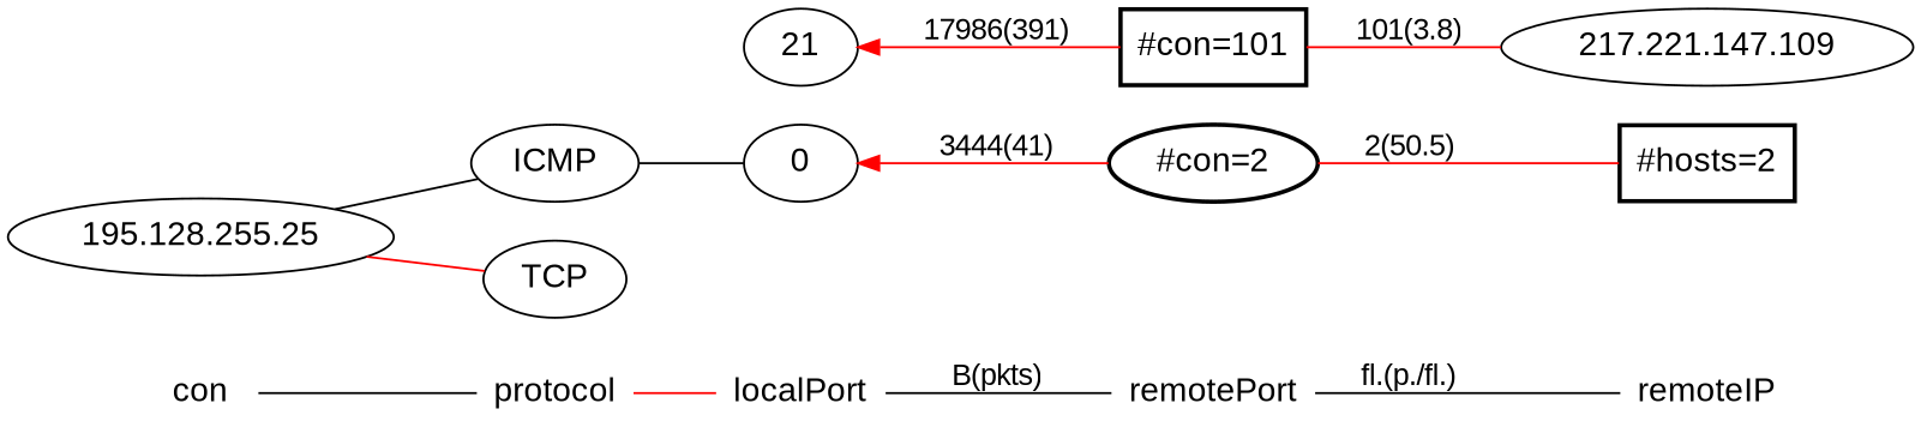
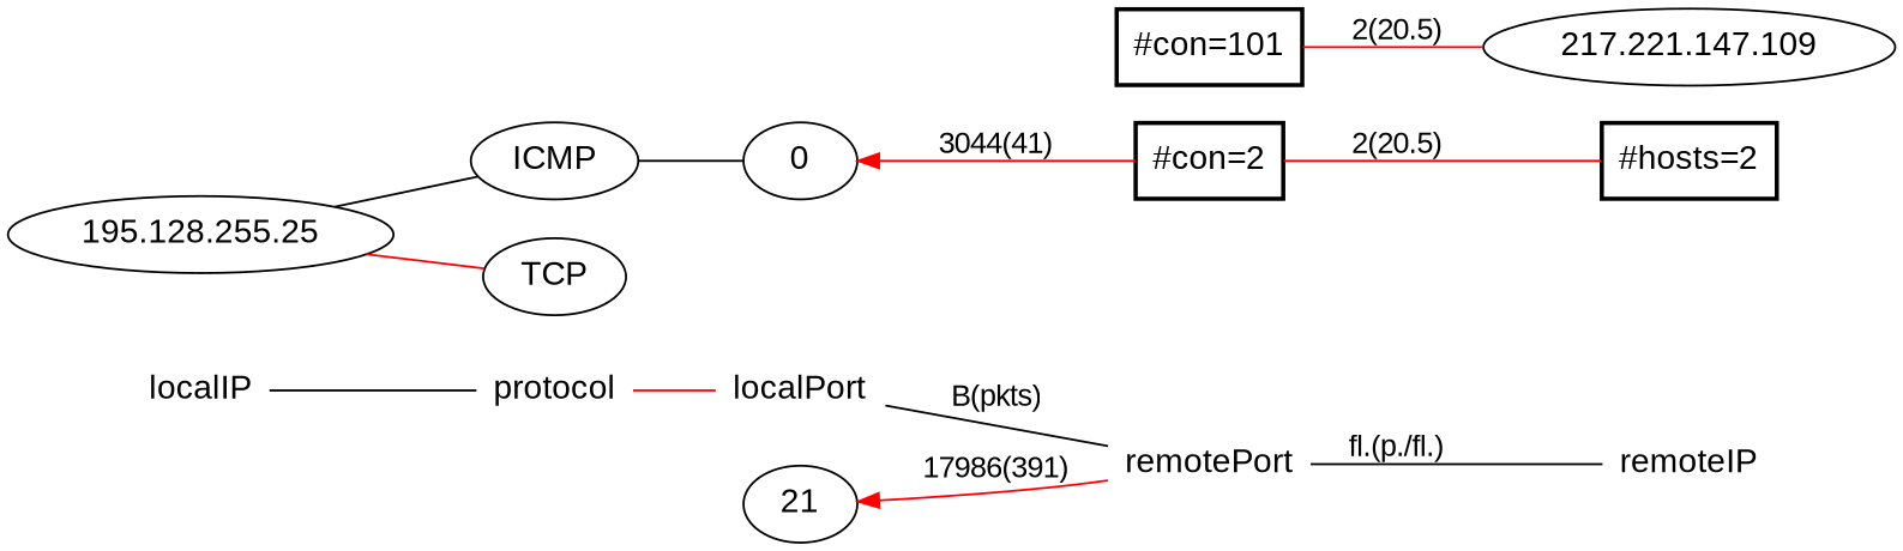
  graph {
    fontname="Liberation Sans"
    rankdir=LR
    node [fontname="Liberation Sans" fontsize=16 shape=ellipse]
    edge [fontname="Liberation Sans" color=red]
-   localIP [shape=plaintext label=con]
+   localIP [shape=plaintext]
    n2 [label="195.128.255.25"]
    remoteIP [shape=plaintext]
    n4 [label="217.221.147.109"]
    n5 [label="#hosts=2" shape=box style=bold]
    remotePort [shape=plaintext]
    n7 [label="#con=101" shape=box style=bold]
-   n8 [label="#con=2" style=bold]
+   n8 [label="#con=2" shape=box style=bold]
    protocol [shape=plaintext]
    n10 [label=ICMP]
    n11 [label=TCP]
    localPort [shape=plaintext]
    n13 [label=0]
    n14 [label=21]
    subgraph sub_1 {
      rank=same
      localIP
      n2
    }
    subgraph sub_2 {
      rank=same
      remoteIP
      n4
      n5
    }
    subgraph sub_3 {
      rank=same
      remotePort
      n7
      n8
    }
    subgraph sub_4 {
      rank=same
      protocol
      n10
      n11
    }
    subgraph sub_5 {
      rank=same
      localPort
      n13
      n14
    }
    localIP -- protocol [color=""]
    n2 -- n10 [color=""]
    n2 -- n11
    remotePort -- remoteIP [label="fl.(p./fl.)" color=""]
-   n7 -- n4 [label="101(3.8)"]
-   n8 -- n5 [label="2(50.5)"]
+   n7 -- n4 [label="2(20.5)"]
+   n8 -- n5 [label="2(20.5)"]
    protocol -- localPort
    n10 -- n13 [color=""]
    localPort -- remotePort [label="B(pkts)" color=""]
-   n13 -- n8 [dir=back label="3444(41)"]
-   n14 -- n7 [dir=back label="17986(391)"]
+   n13 -- n8 [dir=back label="3044(41)"]
+   n14 -- remotePort [dir=back label="17986(391)"]
  }
